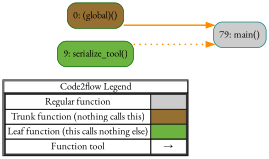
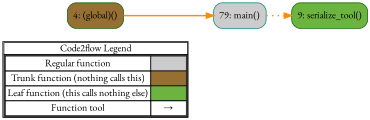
  digraph {
    concentrate=true
    fontname="EB Garamond"
    rankdir=LR
    splines=ortho
    node [fontname="EB Garamond" shape=rect color=darkgreen style="rounded,filled"]
    edge [color=darkorange fontname="EB Garamond" penwidth=2]
    n1 [label=<         <table cellspacing="0" cellpadding="0" border="1"><tr><td>Code2flow Legend</td></tr><tr><td>         <table cellspacing="0">         <tr><td>Regular function</td><td width="50px" bgcolor='#cccccc'></td></tr>         <tr><td>Trunk function (nothing calls this)</td><td bgcolor='#966F33'></td></tr>         <tr><td>Leaf function (this calls nothing else)</td><td bgcolor='#6db33f'></td></tr>         <tr><td>Function tool</td><td><font color='black'>&#8594;</font></td></tr>         </table></td></tr></table>         > margin=0 shape=none color="" style=""]
-   n2 [fillcolor="#966F33" label="0: (global)()"]
+   n2 [fillcolor="#966F33" label="4: (global)()"]
    n3 [color=teal fillcolor="#cccccc" label="79: main()"]
    n4 [fillcolor="#6db33f" label="9: serialize_tool()"]
    subgraph sub_1 {
      label=legend
      rank=min
      n1
    }
    subgraph sub_2 {
      label="File: test"
      style=dotted
      n2
      n3
      n4
    }
    n2 -> n3 [style=solid]
-   n4 -> n3 [style=dotted]
+   n3 -> n4 [style=dotted]
  }
